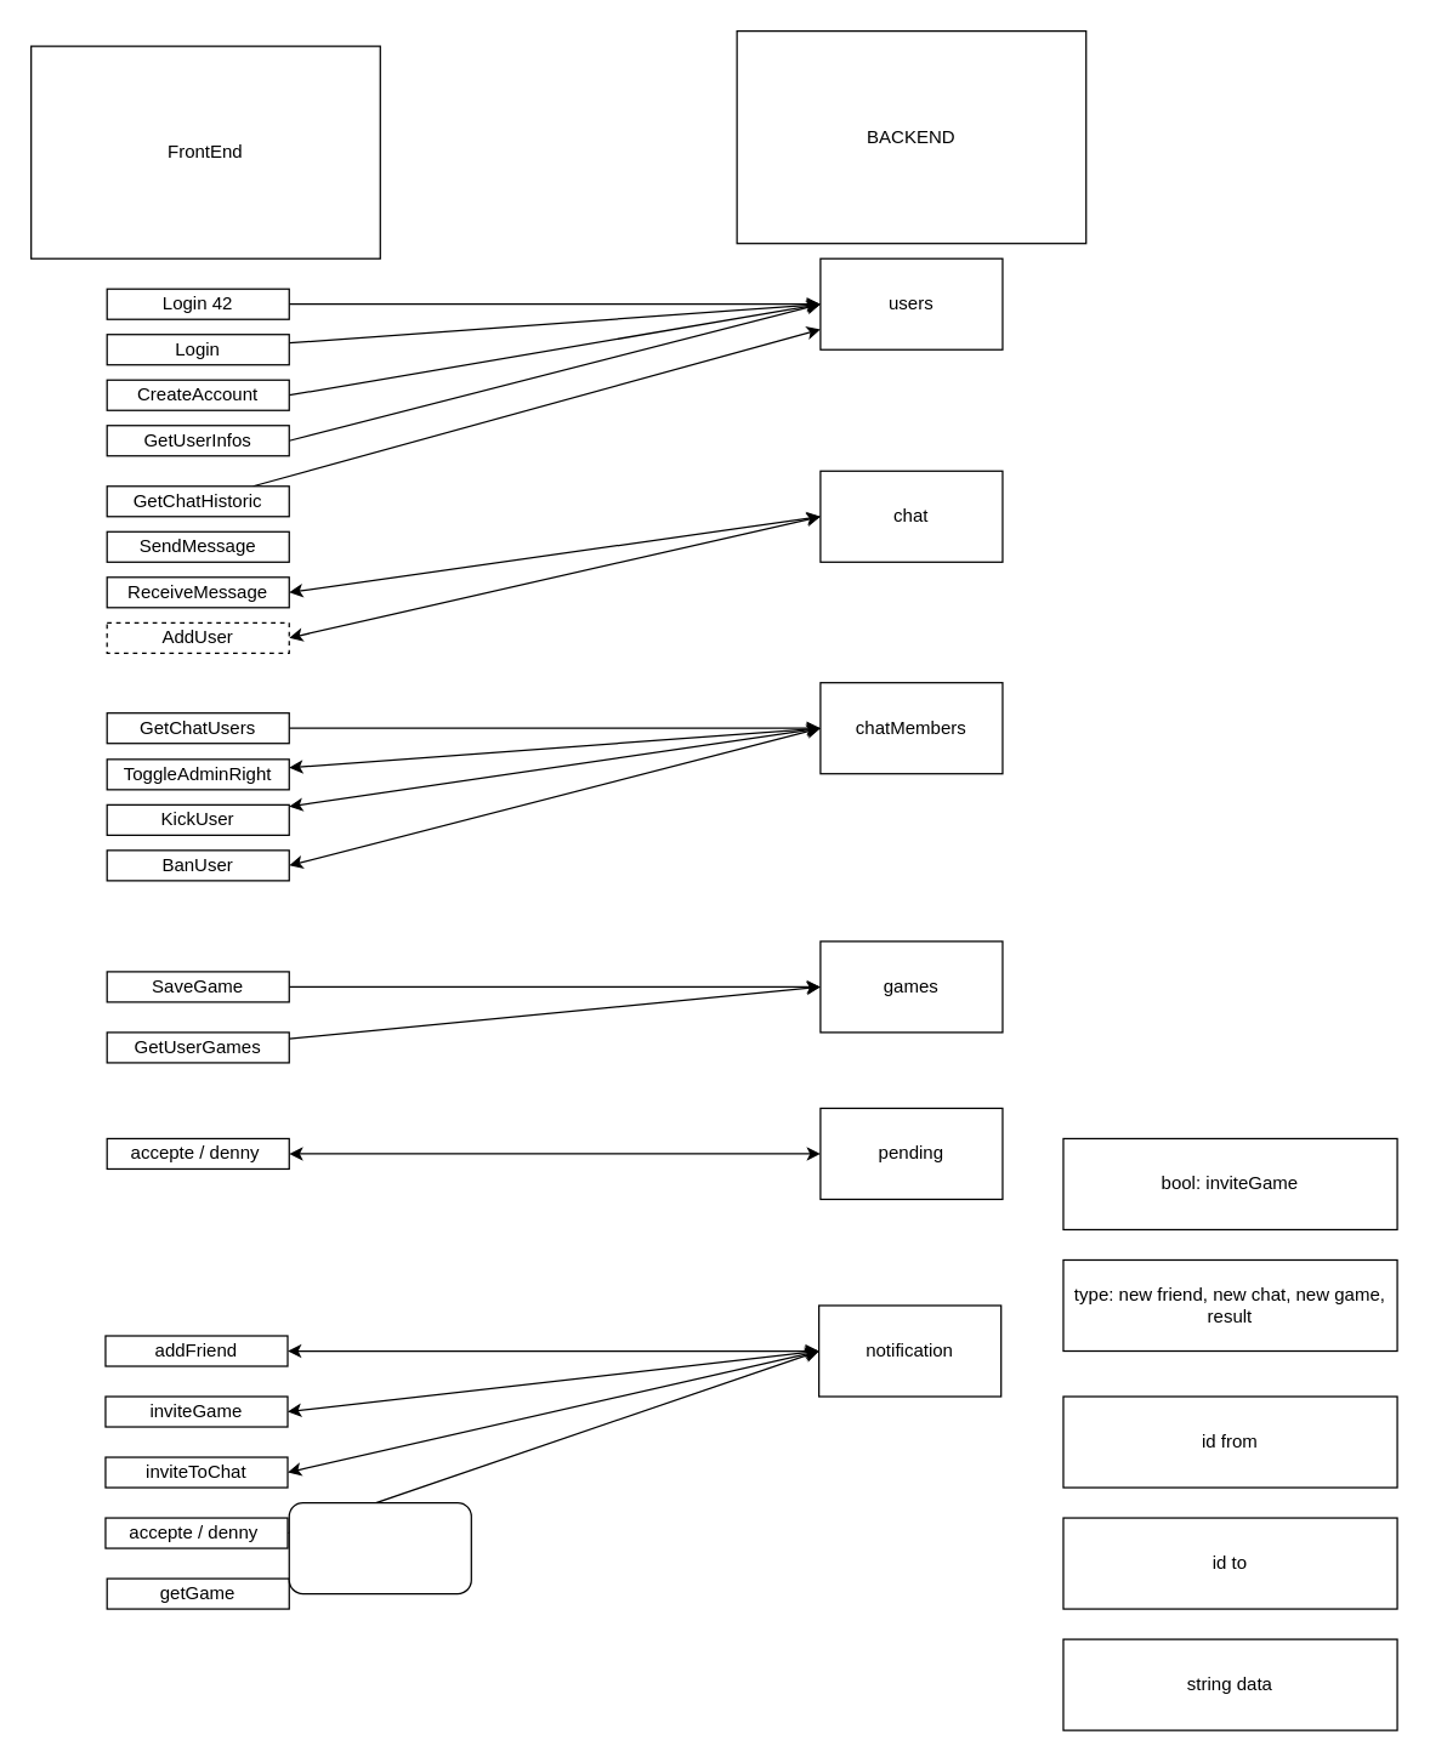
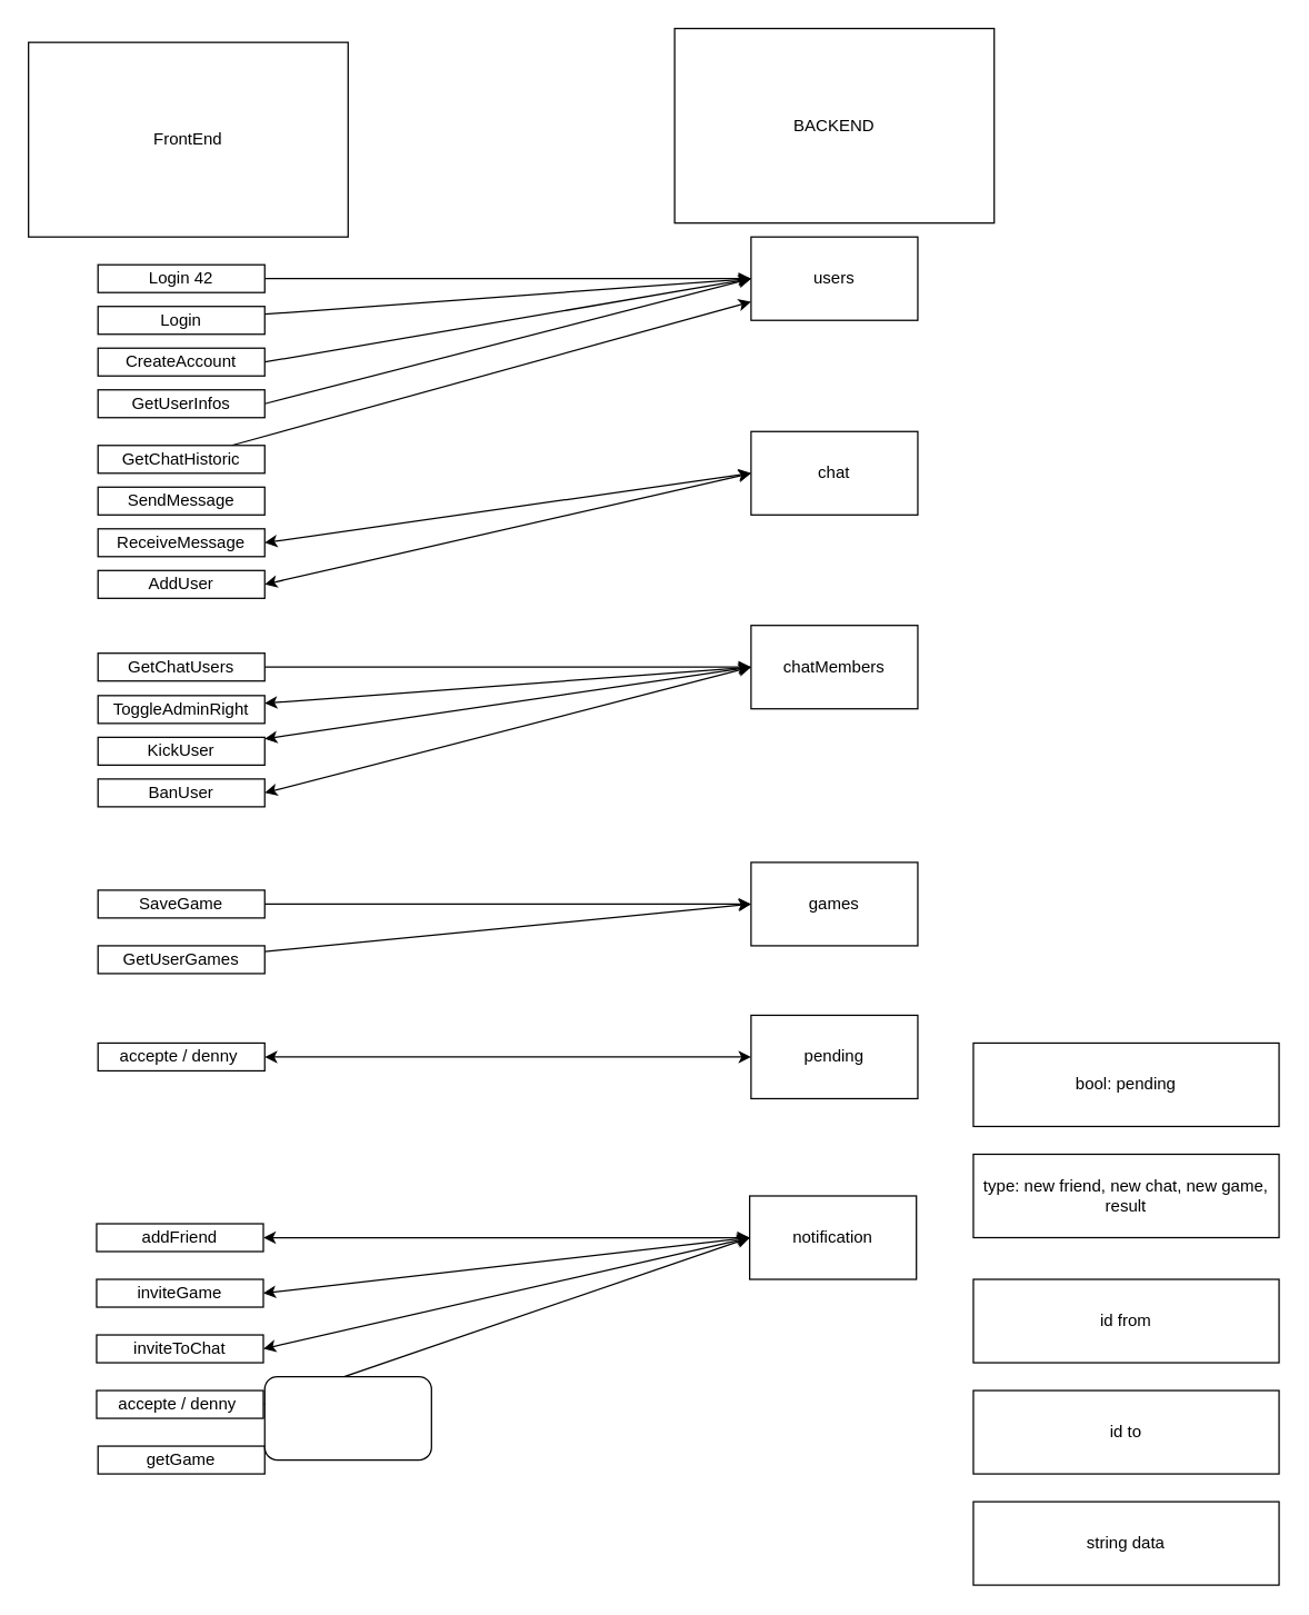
  <mxCell id="0" />
  <mxCell id="1" parent="0" />
  <mxCell id="2" value="FrontEnd" style="rounded=0;whiteSpace=wrap;html=1;" vertex="1" parent="1"><mxGeometry x="20" y="30" width="230" height="140" as="geometry" /></mxCell>
  <mxCell id="3" value="users" style="rounded=0;whiteSpace=wrap;html=1;" vertex="1" parent="1"><mxGeometry x="540" y="170" width="120" height="60" as="geometry" /></mxCell>
  <mxCell id="4" value="chat" style="rounded=0;whiteSpace=wrap;html=1;" vertex="1" parent="1"><mxGeometry x="540" y="310" width="120" height="60" as="geometry" /></mxCell>
  <mxCell id="5" value="chatMembers" style="rounded=0;whiteSpace=wrap;html=1;" vertex="1" parent="1"><mxGeometry x="540" y="449.5" width="120" height="60" as="geometry" /></mxCell>
  <mxCell id="6" value="pending" style="rounded=0;whiteSpace=wrap;html=1;" vertex="1" parent="1"><mxGeometry x="540" y="730" width="120" height="60" as="geometry" /></mxCell>
  <mxCell id="7" value="games" style="rounded=0;whiteSpace=wrap;html=1;" vertex="1" parent="1"><mxGeometry x="540" y="620" width="120" height="60" as="geometry" /></mxCell>
  <mxCell id="8" value="BACKEND&lt;span style=&quot;color: rgba(0, 0, 0, 0); font-family: monospace; font-size: 0px; text-align: start;&quot;&gt;%3CmxGraphModel%3E%3Croot%3E%3CmxCell%20id%3D%220%22%2F%3E%3CmxCell%20id%3D%221%22%20parent%3D%220%22%2F%3E%3CmxCell%20id%3D%222%22%20value%3D%22friends%22%20style%3D%22rounded%3D0%3BwhiteSpace%3Dwrap%3Bhtml%3D1%3B%22%20vertex%3D%221%22%20parent%3D%221%22%3E%3CmxGeometry%20x%3D%22590%22%20y%3D%22550%22%20width%3D%22120%22%20height%3D%2260%22%20as%3D%22geometry%22%2F%3E%3C%2FmxCell%3E%3C%2Froot%3E%3C%2FmxGraphModel%3E&lt;/span&gt;" style="rounded=0;whiteSpace=wrap;html=1;" vertex="1" parent="1"><mxGeometry x="485" width="230" height="140" as="geometry" y="20" /></mxCell>
  <mxCell id="9" style="edgeStyle=none;html=1;entryX=0;entryY=0.5;entryDx=0;entryDy=0;strokeWidth=1;" edge="1" parent="1" source="10" target="3"><mxGeometry relative="1" as="geometry" /></mxCell>
  <mxCell id="10" value="Login 42" style="rounded=0;whiteSpace=wrap;html=1;" vertex="1" parent="1"><mxGeometry x="70" y="190" width="120" height="20" as="geometry" /></mxCell>
  <mxCell id="11" style="edgeStyle=none;html=1;strokeWidth=1;" edge="1" parent="1" source="12"><mxGeometry relative="1" as="geometry"><mxPoint x="540" y="200" as="targetPoint" /></mxGeometry></mxCell>
  <mxCell id="12" value="Login" style="rounded=0;whiteSpace=wrap;html=1;" vertex="1" parent="1"><mxGeometry x="70" y="220" width="120" height="20" as="geometry" /></mxCell>
  <mxCell id="13" style="edgeStyle=none;html=1;strokeWidth=1;exitX=1;exitY=0.5;exitDx=0;exitDy=0;" edge="1" parent="1" source="14"><mxGeometry relative="1" as="geometry"><mxPoint x="540" y="200" as="targetPoint" /></mxGeometry></mxCell>
  <mxCell id="14" value="CreateAccount" style="rounded=0;whiteSpace=wrap;html=1;" vertex="1" parent="1"><mxGeometry x="70" y="250" width="120" height="20" as="geometry" /></mxCell>
  <mxCell id="15" style="edgeStyle=none;html=1;strokeWidth=1;exitX=1;exitY=0.5;exitDx=0;exitDy=0;" edge="1" parent="1" source="16"><mxGeometry relative="1" as="geometry"><mxPoint x="540" y="200" as="targetPoint" /></mxGeometry></mxCell>
  <mxCell id="16" value="GetUserInfos" style="rounded=0;whiteSpace=wrap;html=1;" vertex="1" parent="1"><mxGeometry x="70" y="280" width="120" height="20" as="geometry" /></mxCell>
  <mxCell id="17" style="edgeStyle=none;html=1;strokeWidth=1;" edge="1" parent="1" source="18" target="3"><mxGeometry relative="1" as="geometry" /></mxCell>
  <mxCell id="18" value="GetChatHistoric" style="rounded=0;whiteSpace=wrap;html=1;" vertex="1" parent="1"><mxGeometry x="70" y="320" width="120" height="20" as="geometry" /></mxCell>
  <mxCell id="19" value="SendMessage" style="rounded=0;whiteSpace=wrap;html=1;" vertex="1" parent="1"><mxGeometry x="70" y="350" width="120" height="20" as="geometry" /></mxCell>
  <mxCell id="20" style="edgeStyle=none;html=1;entryX=0;entryY=0.5;entryDx=0;entryDy=0;strokeWidth=1;startArrow=classic;startFill=1;exitX=1;exitY=0.5;exitDx=0;exitDy=0;" edge="1" parent="1" source="21" target="4"><mxGeometry relative="1" as="geometry" /></mxCell>
  <mxCell id="21" value="ReceiveMessage" style="rounded=0;whiteSpace=wrap;html=1;" vertex="1" parent="1"><mxGeometry x="70" y="380" width="120" height="20" as="geometry" /></mxCell>
  <mxCell id="22" style="edgeStyle=none;html=1;entryX=0;entryY=0.5;entryDx=0;entryDy=0;strokeWidth=1;startArrow=none;startFill=0;" edge="1" parent="1" source="23" target="5"><mxGeometry relative="1" as="geometry" /></mxCell>
  <mxCell id="23" value="GetChatUsers" style="rounded=0;whiteSpace=wrap;html=1;" vertex="1" parent="1"><mxGeometry x="70" y="469.5" width="120" height="20" as="geometry" /></mxCell>
  <mxCell id="24" style="edgeStyle=none;html=1;entryX=0;entryY=0.5;entryDx=0;entryDy=0;strokeWidth=1;startArrow=classic;startFill=1;" edge="1" parent="1" source="25" target="5"><mxGeometry relative="1" as="geometry" /></mxCell>
  <mxCell id="25" value="ToggleAdminRight&lt;span style=&quot;color: rgba(0, 0, 0, 0); font-family: monospace; font-size: 0px; text-align: start;&quot;&gt;%3CmxGraphModel%3E%3Croot%3E%3CmxCell%20id%3D%220%22%2F%3E%3CmxCell%20id%3D%221%22%20parent%3D%220%22%2F%3E%3CmxCell%20id%3D%222%22%20value%3D%22GetChatUsers%22%20style%3D%22rounded%3D0%3BwhiteSpace%3Dwrap%3Bhtml%3D1%3B%22%20vertex%3D%221%22%20parent%3D%221%22%3E%3CmxGeometry%20x%3D%22120%22%20y%3D%22449.5%22%20width%3D%22120%22%20height%3D%2220%22%20as%3D%22geometry%22%2F%3E%3C%2FmxCell%3E%3C%2Froot%3E%3C%2FmxGraphModel%3E&lt;/span&gt;" style="rounded=0;whiteSpace=wrap;html=1;" vertex="1" parent="1"><mxGeometry x="70" y="500" width="120" height="20" as="geometry" /></mxCell>
  <mxCell id="26" style="edgeStyle=none;html=1;entryX=0;entryY=0.5;entryDx=0;entryDy=0;strokeWidth=1;startArrow=classic;startFill=1;" edge="1" parent="1" source="27" target="5"><mxGeometry relative="1" as="geometry" /></mxCell>
  <mxCell id="27" value="KickUser&lt;span style=&quot;color: rgba(0, 0, 0, 0); font-family: monospace; font-size: 0px; text-align: start;&quot;&gt;%3CmxGraphModel%3E%3Croot%3E%3CmxCell%20id%3D%220%22%2F%3E%3CmxCell%20id%3D%221%22%20parent%3D%220%22%2F%3E%3CmxCell%20id%3D%222%22%20value%3D%22ToggleAdminRight%26lt%3Bspan%20style%3D%26quot%3Bcolor%3A%20rgba(0%2C%200%2C%200%2C%200)%3B%20font-family%3A%20monospace%3B%20font-size%3A%200px%3B%20text-align%3A%20start%3B%26quot%3B%26gt%3B%253CmxGraphModel%253E%253Croot%253E%253CmxCell%2520id%253D%25220%2522%252F%253E%253CmxCell%2520id%253D%25221%2522%2520parent%253D%25220%2522%252F%253E%253CmxCell%2520id%253D%25222%2522%2520value%253D%2522GetChatUsers%2522%2520style%253D%2522rounded%253D0%253BwhiteSpace%253Dwrap%253Bhtml%253D1%253B%2522%2520vertex%253D%25221%2522%2520parent%253D%25221%2522%253E%253CmxGeometry%2520x%253D%2522120%2522%2520y%253D%2522449.5%2522%2520width%253D%2522120%2522%2520height%253D%252220%2522%2520as%253D%2522geometry%2522%252F%253E%253C%252FmxCell%253E%253C%252Froot%253E%253C%252FmxGraphModel%253E%26lt%3B%2Fspan%26gt%3B%22%20style%3D%22rounded%3D0%3BwhiteSpace%3Dwrap%3Bhtml%3D1%3B%22%20vertex%3D%221%22%20parent%3D%221%22%3E%3CmxGeometry%20x%3D%22120%22%20y%3D%22480%22%20width%3D%22120%22%20height%3D%2220%22%20as%3D%22geometry%22%2F%3E%3C%2FmxCell%3E%3C%2Froot%3E%3C%2FmxGraphModel%3E&lt;/span&gt;" style="rounded=0;whiteSpace=wrap;html=1;" vertex="1" parent="1"><mxGeometry x="70" y="530" width="120" height="20" as="geometry" /></mxCell>
  <mxCell id="28" style="edgeStyle=none;html=1;entryX=0;entryY=0.5;entryDx=0;entryDy=0;strokeWidth=1;startArrow=classic;startFill=1;exitX=1;exitY=0.5;exitDx=0;exitDy=0;" edge="1" parent="1" source="29" target="5"><mxGeometry relative="1" as="geometry" /></mxCell>
  <mxCell id="29" value="BanUser" style="rounded=0;whiteSpace=wrap;html=1;" vertex="1" parent="1"><mxGeometry x="70" y="560" width="120" height="20" as="geometry" /></mxCell>
  <mxCell id="30" style="edgeStyle=none;html=1;entryX=0;entryY=0.5;entryDx=0;entryDy=0;strokeWidth=1;startArrow=none;startFill=0;" edge="1" parent="1" source="31" target="7"><mxGeometry relative="1" as="geometry" /></mxCell>
  <mxCell id="31" value="GetUserGames" style="rounded=0;whiteSpace=wrap;html=1;" vertex="1" parent="1"><mxGeometry x="70" y="680" width="120" height="20" as="geometry" /></mxCell>
  <mxCell id="32" style="edgeStyle=none;html=1;strokeWidth=1;startArrow=none;startFill=0;" edge="1" parent="1" source="33"><mxGeometry relative="1" as="geometry"><mxPoint x="540" y="650" as="targetPoint" /></mxGeometry></mxCell>
  <mxCell id="33" value="SaveGame" style="rounded=0;whiteSpace=wrap;html=1;" vertex="1" parent="1"><mxGeometry x="70" y="640" width="120" height="20" as="geometry" /></mxCell>
  <mxCell id="34" style="edgeStyle=none;html=1;exitX=1;exitY=0.5;exitDx=0;exitDy=0;startArrow=classic;startFill=1;" edge="1" parent="1" source="35" target="38"><mxGeometry relative="1" as="geometry" /></mxCell>
  <mxCell id="35" value="addFriend" style="rounded=0;whiteSpace=wrap;html=1;" vertex="1" parent="1"><mxGeometry x="69" y="880" width="120" height="20" as="geometry" /></mxCell>
  <mxCell id="36" style="edgeStyle=none;html=1;entryX=0;entryY=0.5;entryDx=0;entryDy=0;strokeWidth=1;startArrow=classic;startFill=1;exitX=1;exitY=0.5;exitDx=0;exitDy=0;" edge="1" parent="1" source="37" target="38"><mxGeometry relative="1" as="geometry" /></mxCell>
  <mxCell id="37" value="inviteGame" style="rounded=0;whiteSpace=wrap;html=1;" vertex="1" parent="1"><mxGeometry x="69" y="920" width="120" height="20" as="geometry" /></mxCell>
  <mxCell id="38" value="notification" style="rounded=0;whiteSpace=wrap;html=1;" vertex="1" parent="1"><mxGeometry x="539" y="860" width="120" height="60" as="geometry" /></mxCell>
  <mxCell id="39" value="type: new friend, new chat, new game, result" style="rounded=0;whiteSpace=wrap;html=1;" vertex="1" parent="1"><mxGeometry x="700" y="830" width="220" height="60" as="geometry" /></mxCell>
  <mxCell id="40" value="id from" style="rounded=0;whiteSpace=wrap;html=1;" vertex="1" parent="1"><mxGeometry x="700" y="920" width="220" height="60" as="geometry" /></mxCell>
  <mxCell id="41" value="id to" style="rounded=0;whiteSpace=wrap;html=1;" vertex="1" parent="1"><mxGeometry x="700" y="1000" width="220" height="60" as="geometry" /></mxCell>
  <mxCell id="42" value="string data" style="rounded=0;whiteSpace=wrap;html=1;" vertex="1" parent="1"><mxGeometry x="700" y="1080" width="220" height="60" as="geometry" /></mxCell>
  <mxCell id="43" style="edgeStyle=none;html=1;entryX=0;entryY=0.5;entryDx=0;entryDy=0;strokeWidth=1;startArrow=classic;startFill=1;exitX=1;exitY=0.5;exitDx=0;exitDy=0;" edge="1" parent="1" source="44" target="4"><mxGeometry relative="1" as="geometry" /></mxCell>
- <mxCell id="44" value="AddUser" style="rounded=0;whiteSpace=wrap;html=1;dashed=1;" vertex="1" parent="1"><mxGeometry x="70" y="410" width="120" height="20" as="geometry" /></mxCell>
+ <mxCell id="44" value="AddUser" style="rounded=0;whiteSpace=wrap;html=1;" vertex="1" parent="1"><mxGeometry x="70" y="410" width="120" height="20" as="geometry" /></mxCell>
  <mxCell id="45" style="edgeStyle=none;html=1;entryX=0;entryY=0.5;entryDx=0;entryDy=0;strokeWidth=1;startArrow=classic;startFill=1;exitX=1;exitY=0.5;exitDx=0;exitDy=0;" edge="1" parent="1" source="46" target="38"><mxGeometry relative="1" as="geometry" /></mxCell>
  <mxCell id="46" value="inviteToChat" style="rounded=0;whiteSpace=wrap;html=1;" vertex="1" parent="1"><mxGeometry x="69" y="960" width="120" height="20" as="geometry" /></mxCell>
  <mxCell id="47" style="edgeStyle=none;html=1;entryX=0;entryY=0.5;entryDx=0;entryDy=0;strokeWidth=1;startArrow=classic;startFill=1;" edge="1" parent="1" source="48" target="6"><mxGeometry relative="1" as="geometry" /></mxCell>
  <mxCell id="48" value="accepte / denny&amp;nbsp;" style="rounded=0;whiteSpace=wrap;html=1;" vertex="1" parent="1"><mxGeometry x="70" y="750" width="120" height="20" as="geometry" /></mxCell>
  <mxCell id="49" style="edgeStyle=none;html=1;entryX=0;entryY=0.5;entryDx=0;entryDy=0;strokeWidth=1;startArrow=classic;startFill=1;exitX=1;exitY=0.5;exitDx=0;exitDy=0;" edge="1" parent="1" source="50" target="38"><mxGeometry relative="1" as="geometry" /></mxCell>
  <mxCell id="50" value="accepte / denny&amp;nbsp;" style="rounded=0;whiteSpace=wrap;html=1;" vertex="1" parent="1"><mxGeometry x="69" y="1000" width="120" height="20" as="geometry" /></mxCell>
- <mxCell id="51" value="bool: inviteGame" style="rounded=0;whiteSpace=wrap;html=1;" vertex="1" parent="1"><mxGeometry x="700" y="750" width="220" height="60" as="geometry" /></mxCell>
+ <mxCell id="51" value="bool: pending" style="rounded=0;whiteSpace=wrap;html=1;" vertex="1" parent="1"><mxGeometry x="700" y="750" width="220" height="60" as="geometry" /></mxCell>
  <mxCell id="52" value="getGame" style="rounded=0;whiteSpace=wrap;html=1;" vertex="1" parent="1"><mxGeometry x="70" y="1040" width="120" height="20" as="geometry" /></mxCell>
  <mxCell id="53" value="" style="rounded=1;whiteSpace=wrap;html=1;" vertex="1" parent="1"><mxGeometry x="190" y="990" width="120" height="60" as="geometry" /></mxCell>
